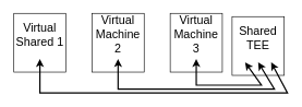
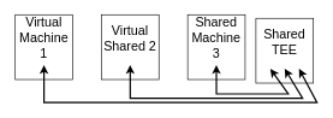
  <mxCell id="0" />
  <mxCell id="1" parent="0" />
- <mxCell id="2" value="Virtual Shared 1" style="rounded=0;whiteSpace=wrap;html=1;fontSize=18;spacingTop=0;spacingBottom=24;" vertex="1" parent="1"><mxGeometry x="20" y="20" width="80" height="90" as="geometry" /></mxCell>
- <mxCell id="3" value="Virtual Machine 2" style="rounded=0;whiteSpace=wrap;html=1;fontSize=18;spacingBottom=24;" vertex="1" parent="1"><mxGeometry x="140" y="20" width="80" height="90" as="geometry" /></mxCell>
- <mxCell id="4" value="Virtual Machine 3" style="rounded=0;whiteSpace=wrap;html=1;fontSize=18;spacingBottom=24;" vertex="1" parent="1"><mxGeometry x="260" y="20" width="80" height="90" as="geometry" /></mxCell>
+ <mxCell id="2" value="Virtual Machine 1" style="rounded=0;whiteSpace=wrap;html=1;fontSize=18;spacingTop=0;spacingBottom=24;" vertex="1" parent="1"><mxGeometry x="20" y="20" width="80" height="90" as="geometry" /></mxCell>
+ <mxCell id="3" value="Virtual Shared 2" style="rounded=0;whiteSpace=wrap;html=1;fontSize=18;spacingBottom=24;" vertex="1" parent="1"><mxGeometry x="140" y="20" width="80" height="90" as="geometry" /></mxCell>
+ <mxCell id="4" value="Shared Machine 3" style="rounded=0;whiteSpace=wrap;html=1;fontSize=18;spacingBottom=24;" vertex="1" parent="1"><mxGeometry x="260" y="20" width="80" height="90" as="geometry" /></mxCell>
  <mxCell id="5" value="&lt;div&gt;Shared&lt;/div&gt;&lt;div&gt;TEE&lt;br&gt;&lt;/div&gt;" style="rounded=0;whiteSpace=wrap;html=1;fontSize=18;spacingBottom=24;" vertex="1" parent="1"><mxGeometry x="355" y="25" width="80" height="90" as="geometry" /></mxCell>
  <mxCell id="6" value="" style="endArrow=classic;startArrow=classic;html=1;rounded=0;fontSize=18;strokeWidth=2;entryX=0.25;entryY=0.778;entryDx=0;entryDy=0;entryPerimeter=0;" edge="1" parent="1" target="5"><mxGeometry width="50" height="50" relative="1" as="geometry"><mxPoint x="300" y="90" as="sourcePoint" /><mxPoint x="390" y="50" as="targetPoint" /><Array as="points"><mxPoint x="300" y="130" /><mxPoint x="400" y="130" /></Array></mxGeometry></mxCell>
  <mxCell id="7" value="" style="endArrow=classic;startArrow=classic;html=1;rounded=0;fontSize=18;strokeWidth=2;entryX=0.5;entryY=0.778;entryDx=0;entryDy=0;entryPerimeter=0;" edge="1" parent="1" target="5"><mxGeometry width="50" height="50" relative="1" as="geometry"><mxPoint x="180" y="90" as="sourcePoint" /><mxPoint x="540" y="90" as="targetPoint" /><Array as="points"><mxPoint x="180" y="136" /><mxPoint x="350" y="136" /><mxPoint x="420" y="136" /></Array></mxGeometry></mxCell>
  <mxCell id="8" value="" style="endArrow=classic;startArrow=classic;html=1;rounded=0;fontSize=18;strokeWidth=2;entryX=0.75;entryY=0.778;entryDx=0;entryDy=0;entryPerimeter=0;" edge="1" parent="1" target="5"><mxGeometry width="50" height="50" relative="1" as="geometry"><mxPoint x="60" y="90" as="sourcePoint" /><mxPoint x="660" y="90" as="targetPoint" /><Array as="points"><mxPoint x="60" y="142" /><mxPoint x="440" y="142" /></Array></mxGeometry></mxCell>
